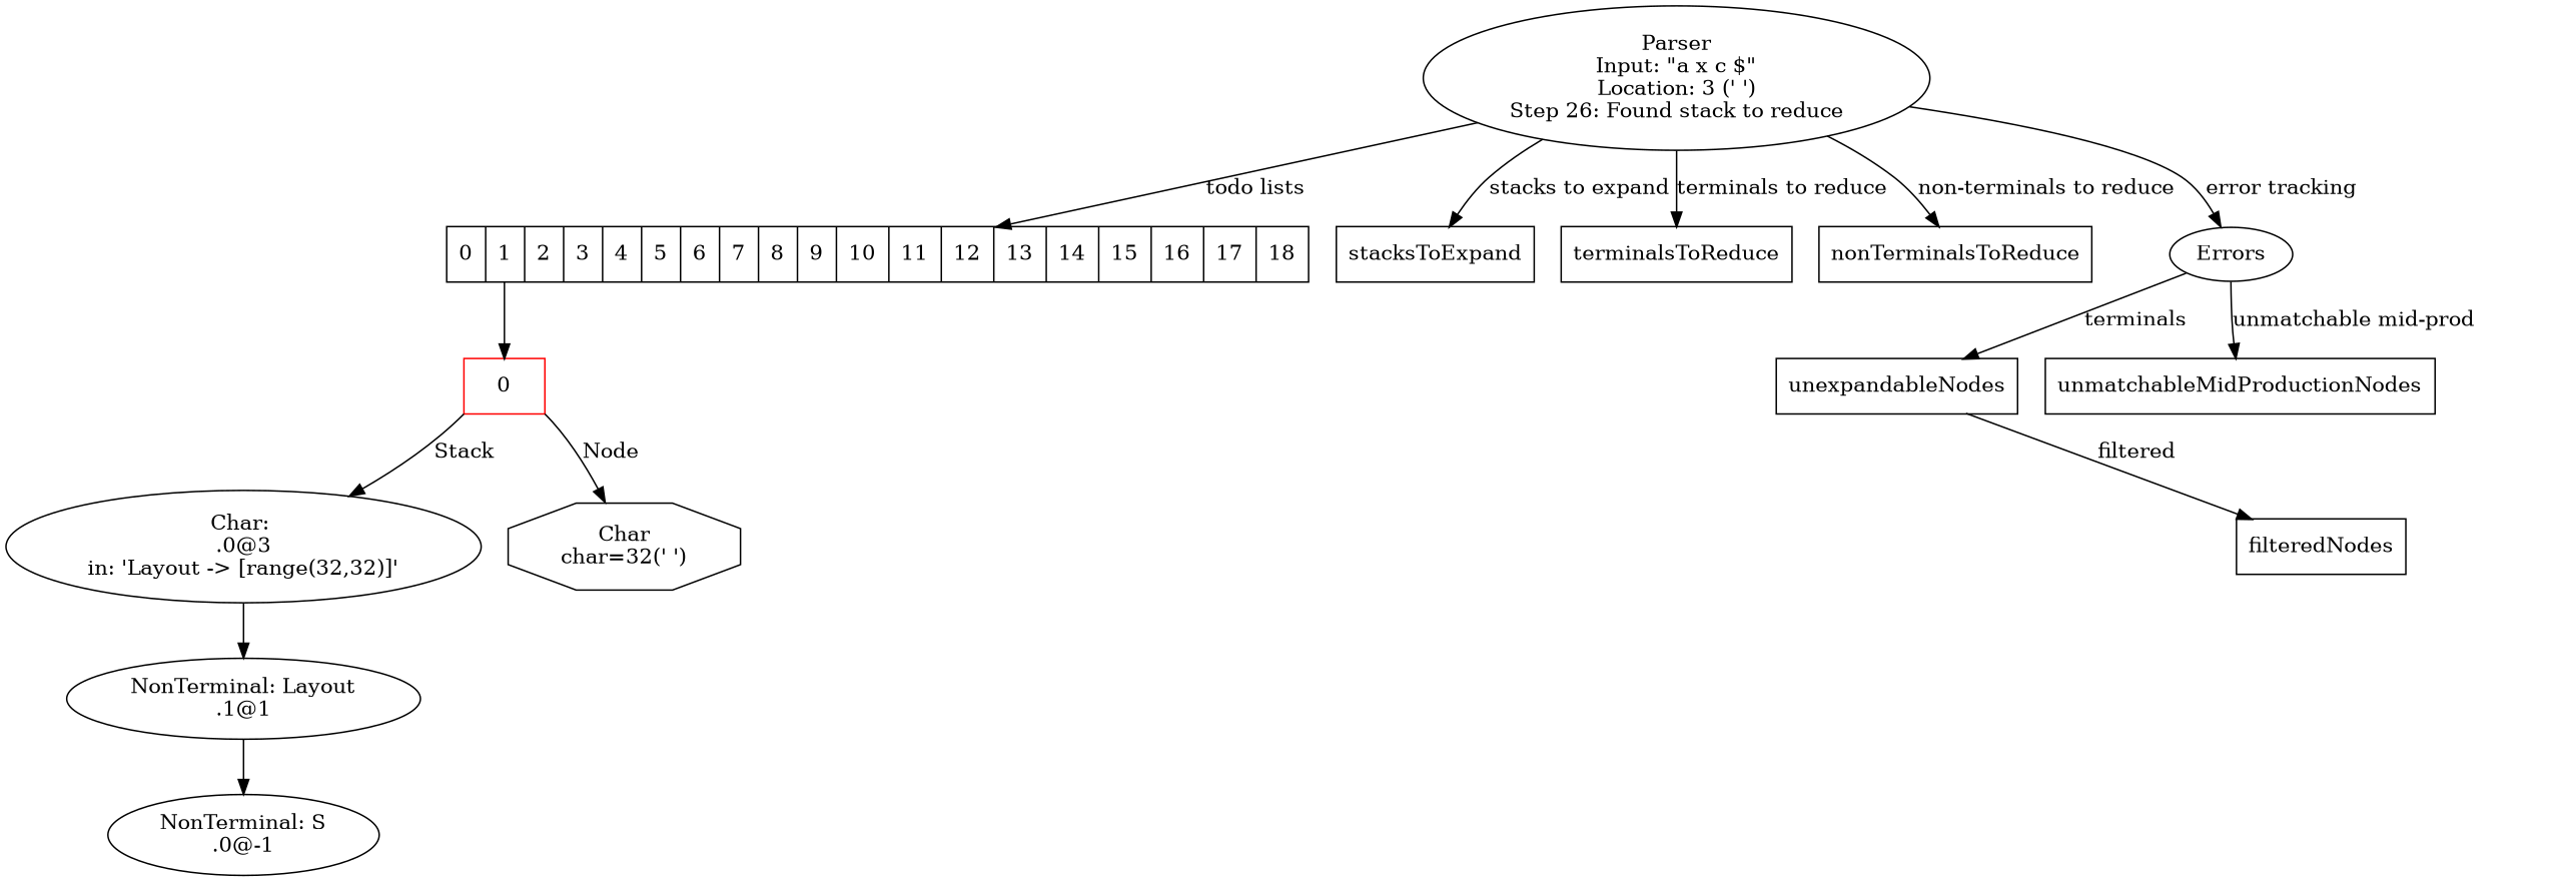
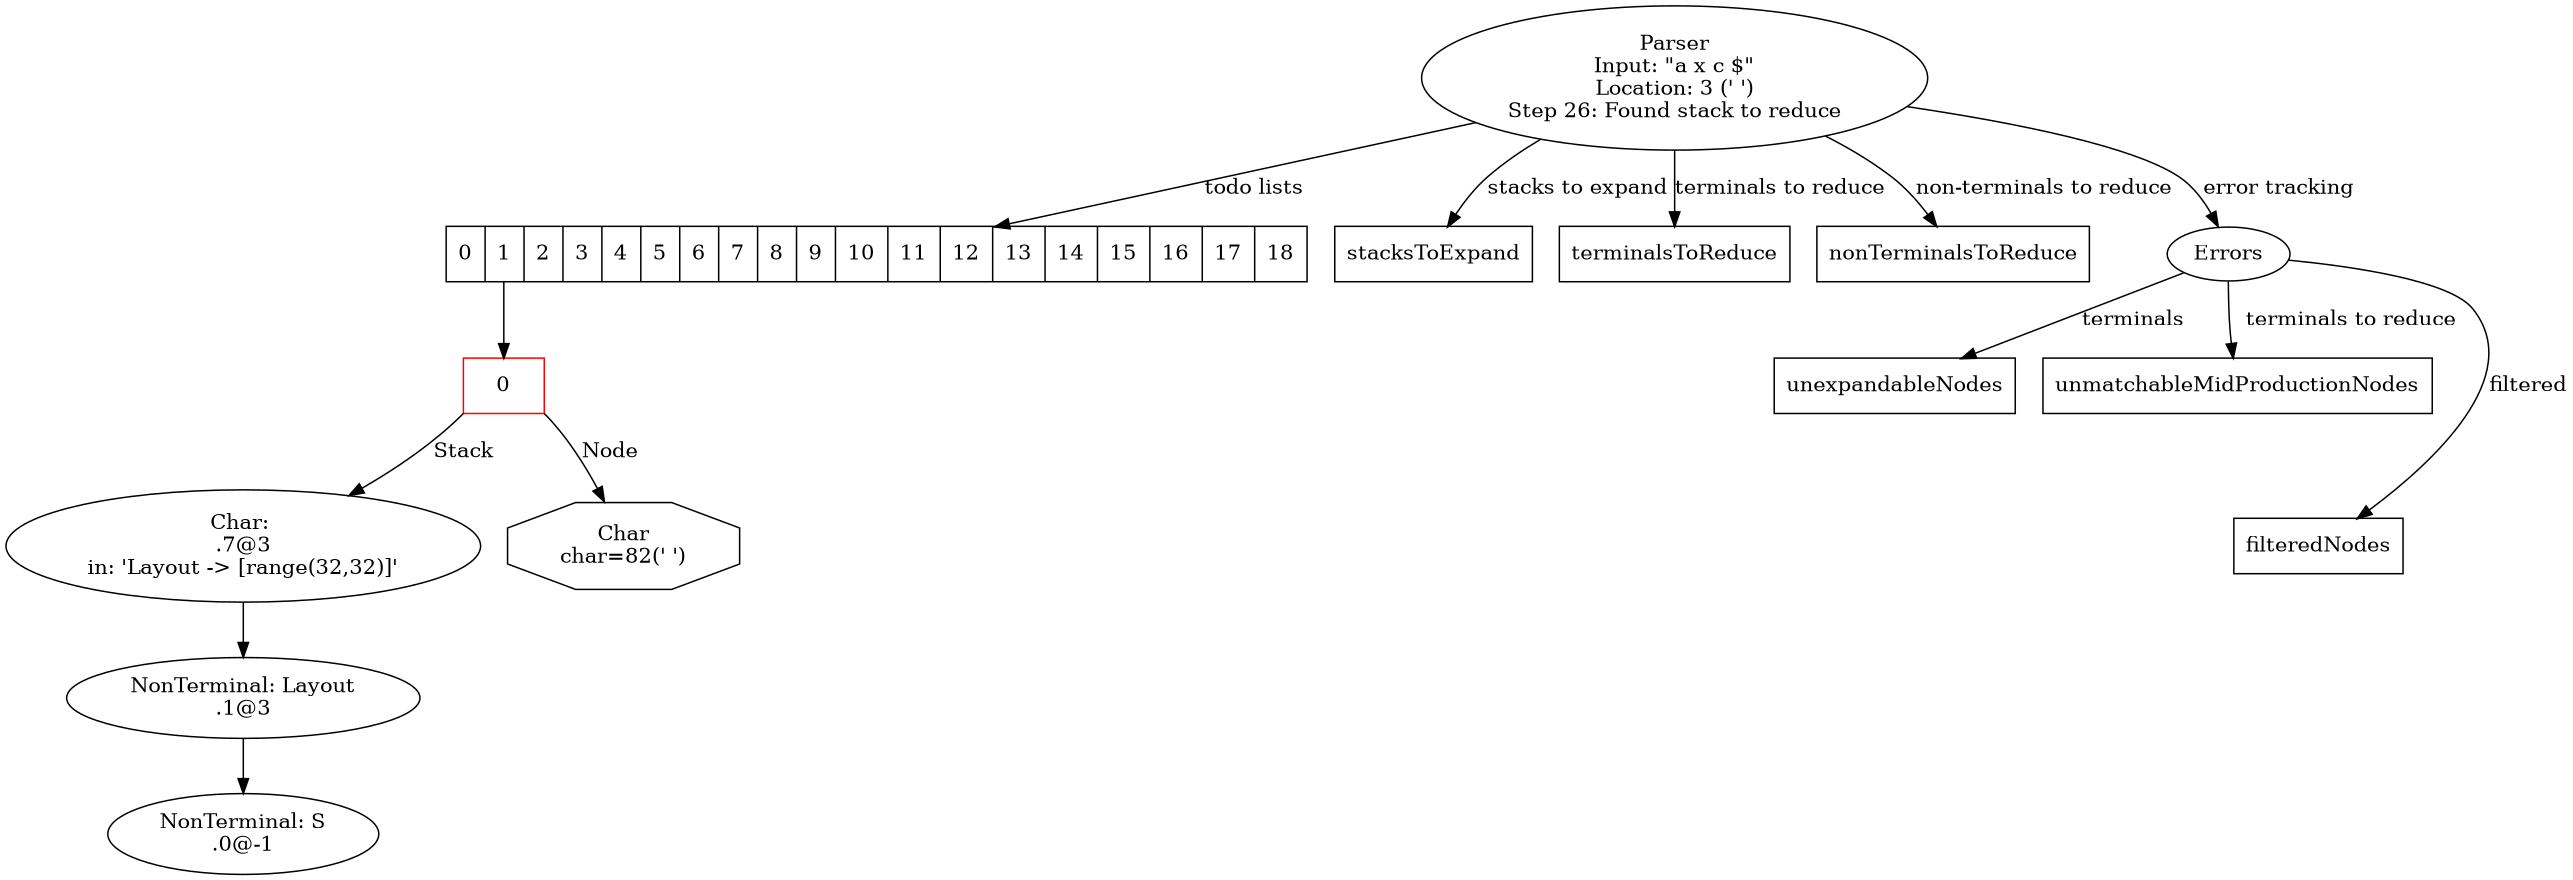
  digraph {
    node [shape=record]
    n1 [label="Parser\nInput: \"a x c $\"\nLocation: 3 (' ')\nStep 26: Found stack to reduce" shape=""]
    n2 [label="<0> 0 | <1> 1 | <2> 2 | <3> 3 | <4> 4 | <5> 5 | <6> 6 | <7> 7 | <8> 8 | <9> 9 | <10> 10 | <11> 11 | <12> 12 | <13> 13 | <14> 14 | <15> 15 | <16> 16 | <17> 17 | <18> 18"]
    stacksToExpand
    terminalsToReduce
    nonTerminalsToReduce
    n6 [label=Errors shape=""]
    n7 [color=red label="<0> 0"]
    unexpandableNodes
    unmatchableMidProductionNodes
    filteredNodes
-   n11 [label="Char: \n.0@3\nin: 'Layout -> [range(32,32)]'" shape=""]
-   n12 [label="Char\nchar=32(' ')" shape=octagon]
-   n13 [label="NonTerminal: Layout\n.1@1" shape=""]
+   n11 [label="Char: \n.7@3\nin: 'Layout -> [range(32,32)]'" shape=""]
+   n12 [label="Char\nchar=82(' ')" shape=octagon]
+   n13 [label="NonTerminal: Layout\n.1@3" shape=""]
    n14 [label="NonTerminal: S\n.0@-1" shape=""]
    n1 -> n2 [label="todo lists"]
    n1 -> stacksToExpand [label="stacks to expand"]
    n1 -> terminalsToReduce [label="terminals to reduce"]
    n1 -> nonTerminalsToReduce [label="non-terminals to reduce"]
    n1 -> n6 [label="error tracking"]
    n2 -> n7 [tailport=1]
    n6 -> unexpandableNodes [label=terminals]
-   n6 -> unmatchableMidProductionNodes [label="unmatchable mid-prod"]
-   unexpandableNodes -> filteredNodes [label=filtered]
+   n6 -> unmatchableMidProductionNodes [label="terminals to reduce"]
+   n6 -> filteredNodes [label=filtered]
    n7 -> n11 [label=Stack tailport="0:sw"]
    n7 -> n12 [label="Node" tailport="0:se"]
    n11 -> n13
    n13 -> n14
  }
